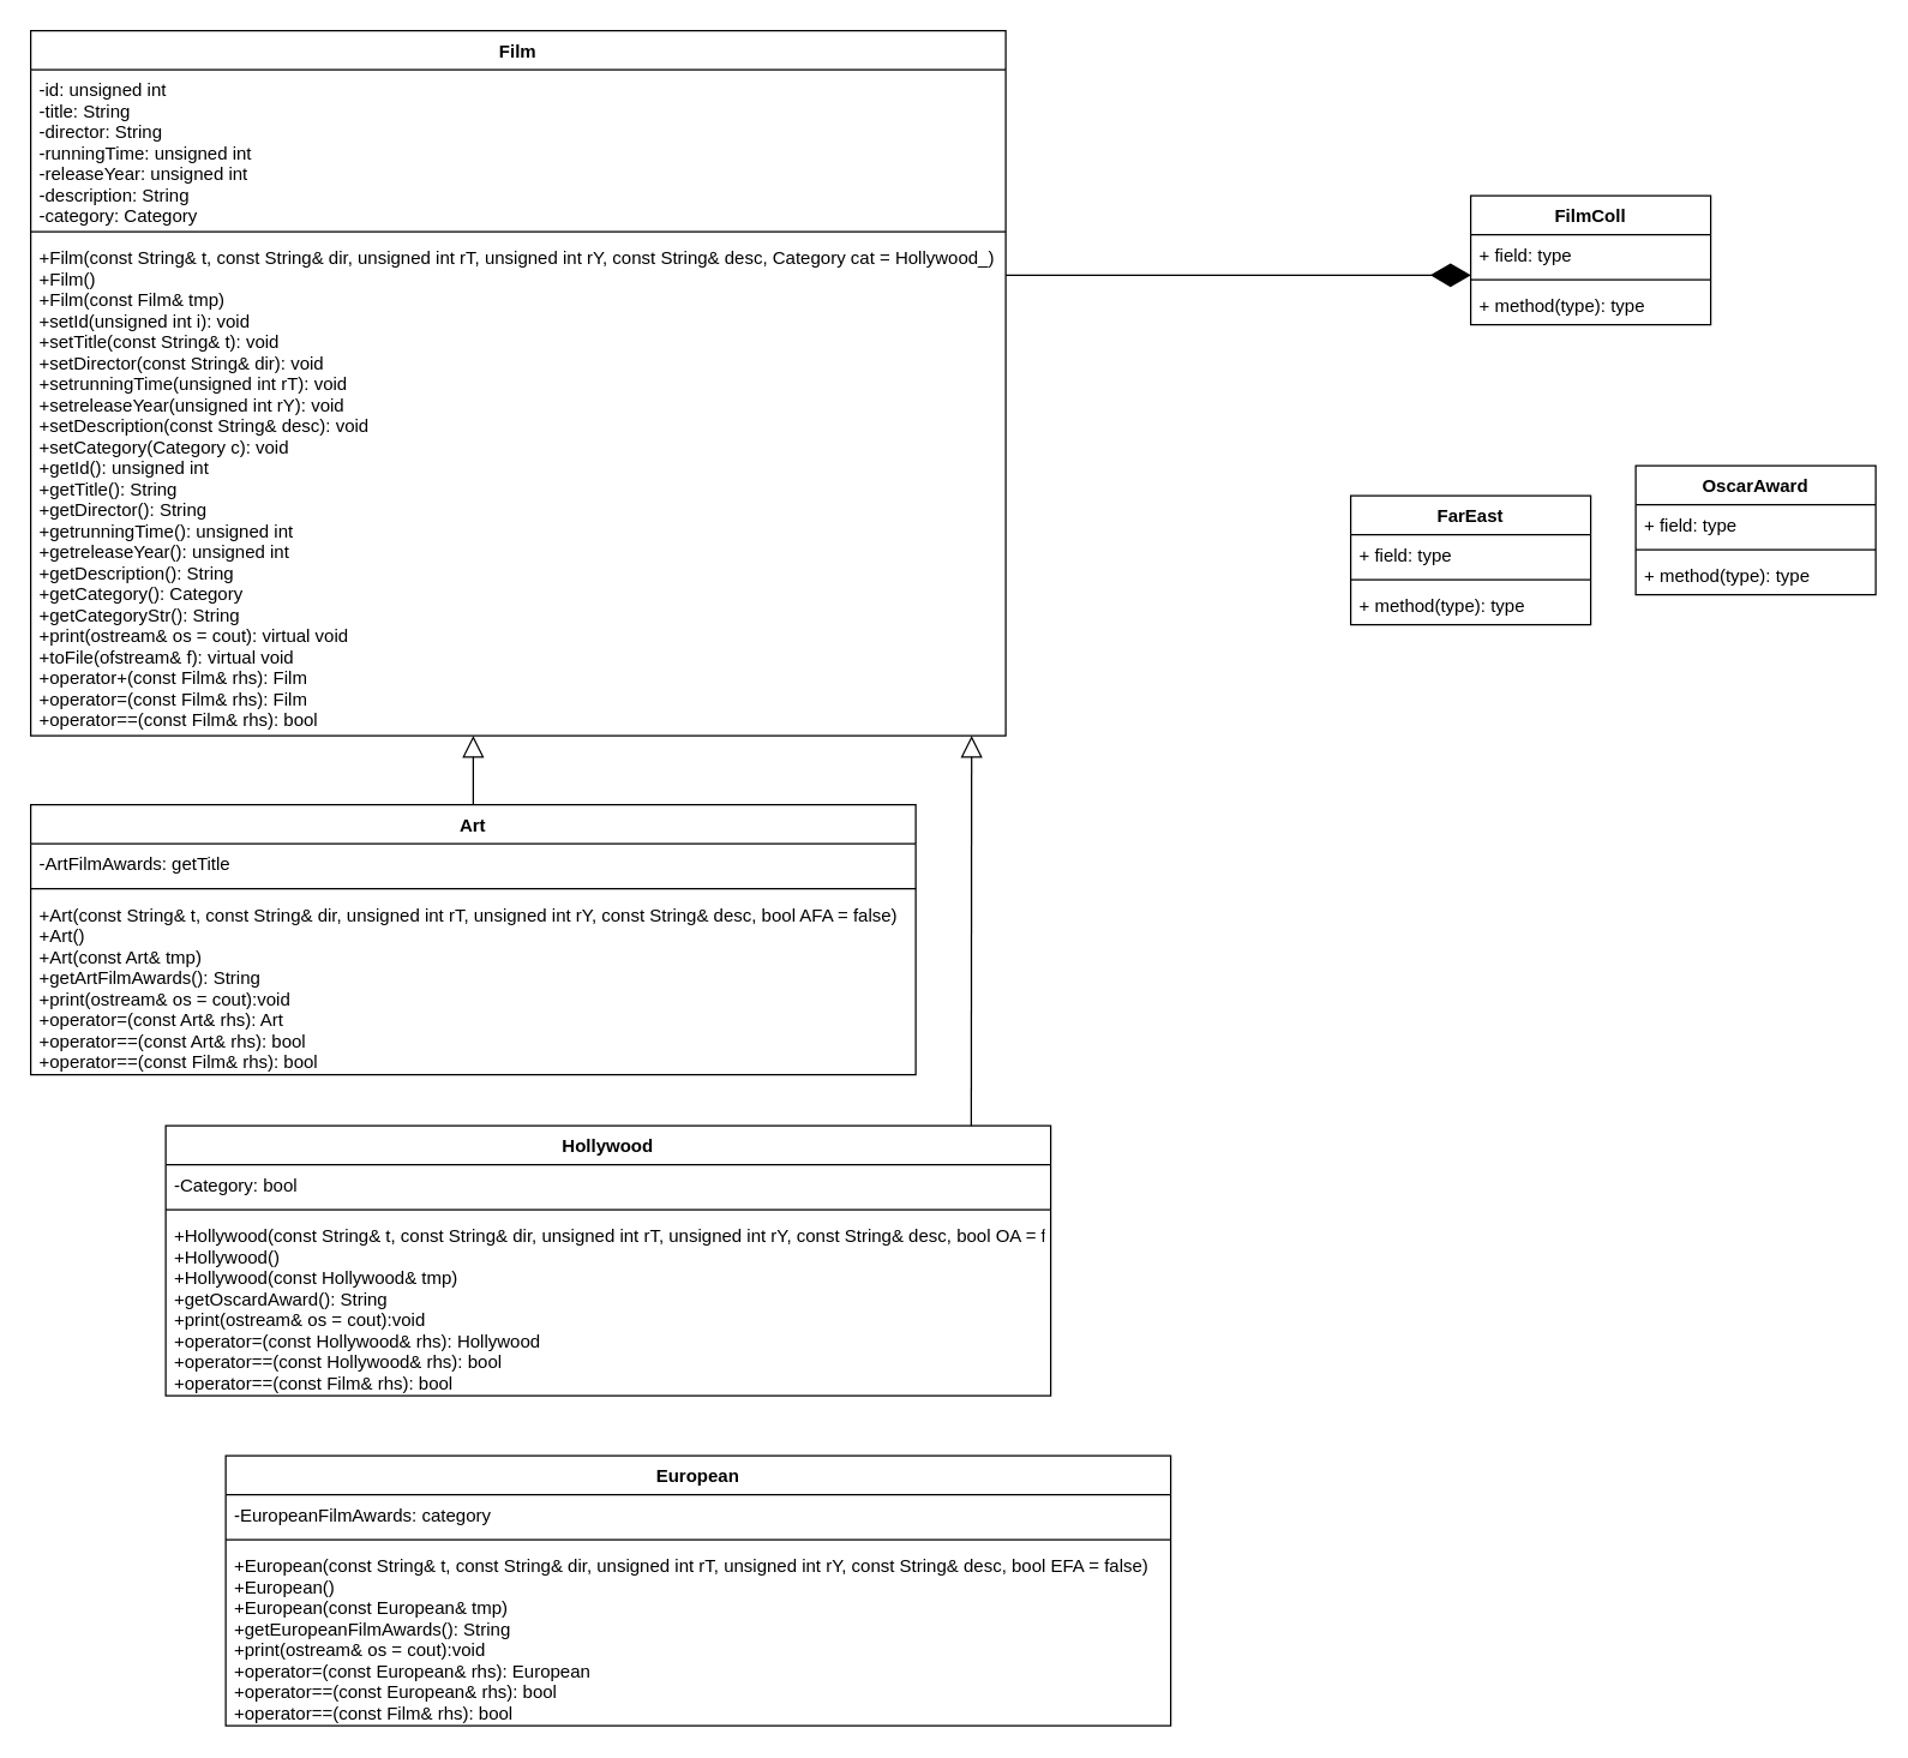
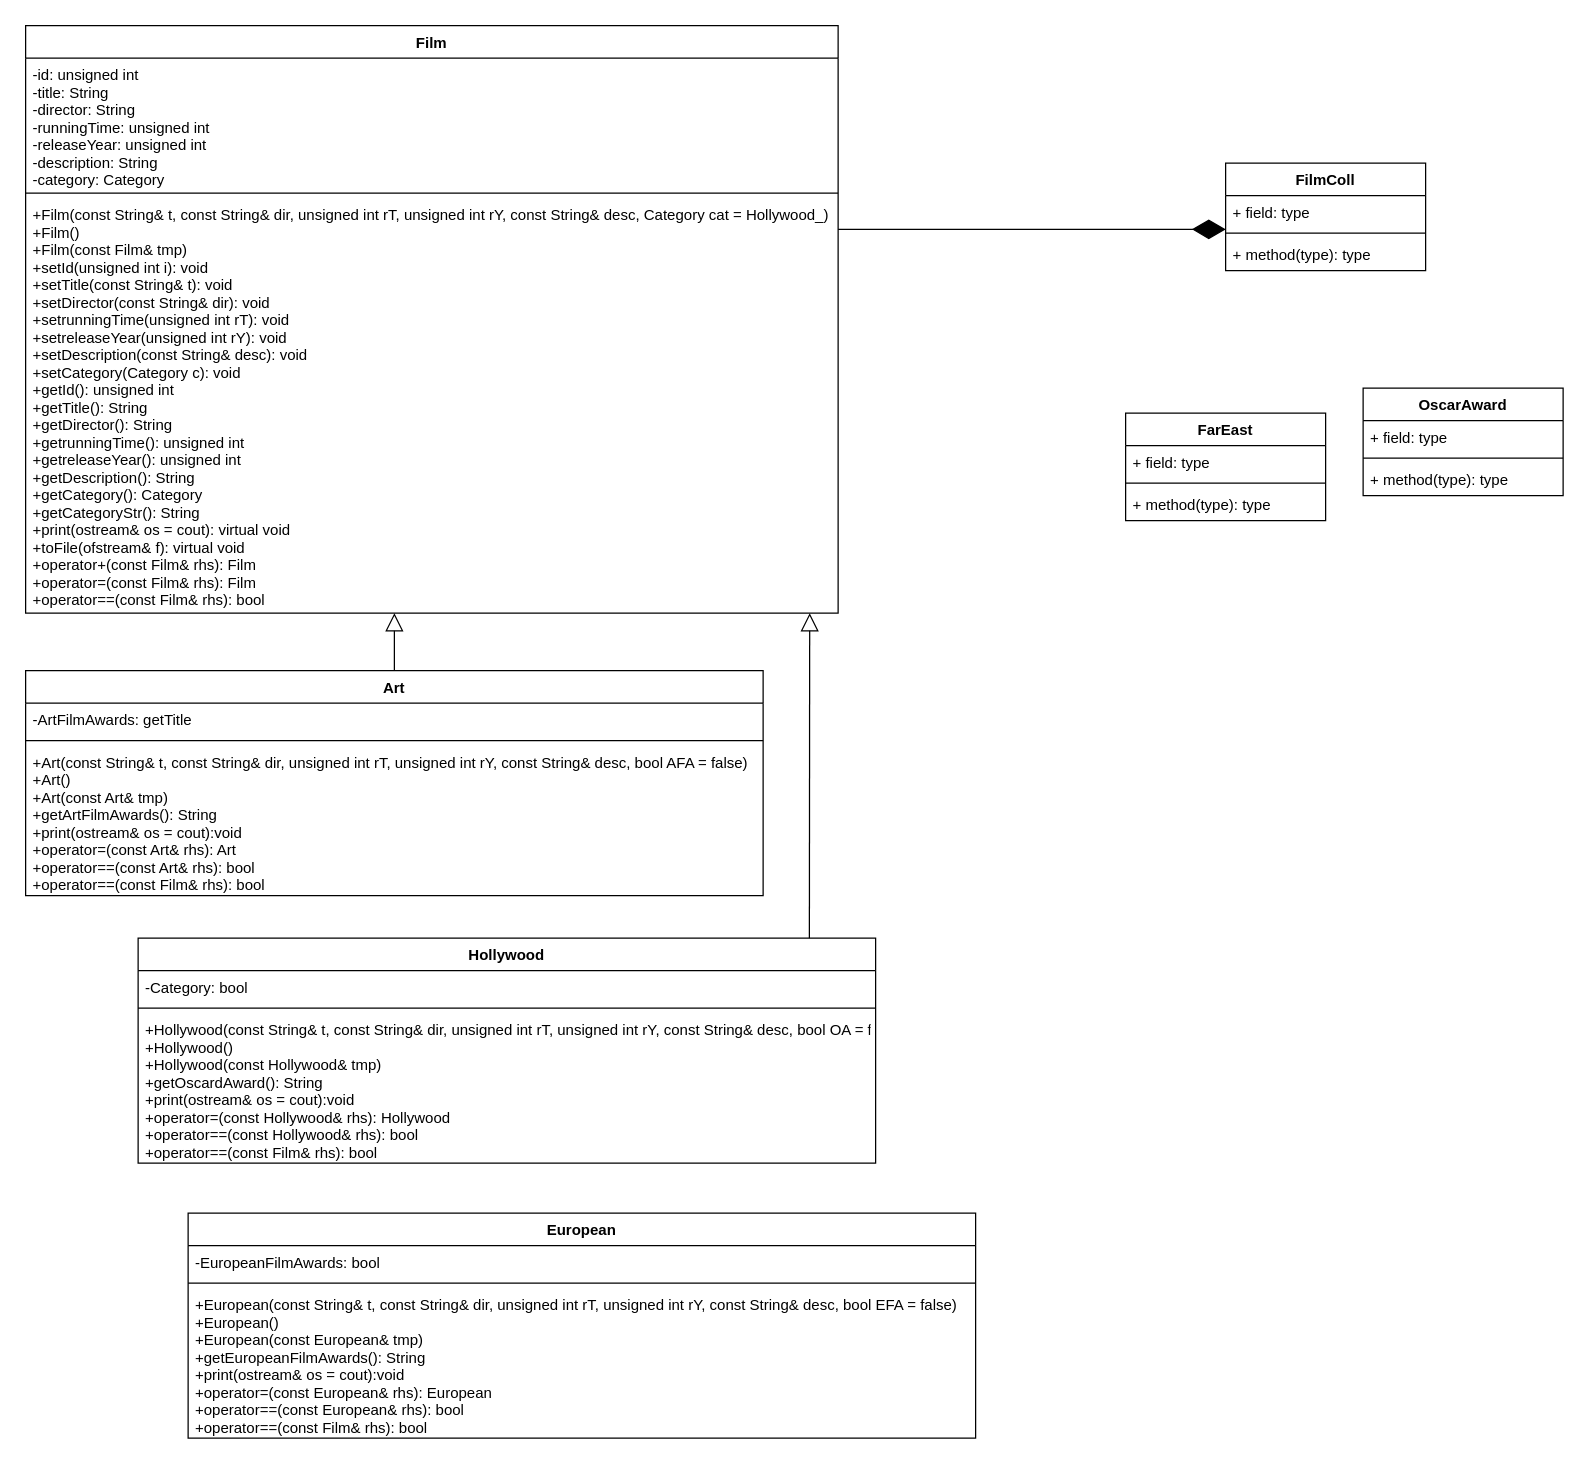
  <mxCell id="0" />
  <mxCell id="1" parent="0" />
  <mxCell id="2" value="Film&#10;" style="swimlane;fontStyle=1;align=center;verticalAlign=top;childLayout=stackLayout;horizontal=1;startSize=26;horizontalStack=0;resizeParent=1;resizeParentMax=0;resizeLast=0;collapsible=1;marginBottom=0;" vertex="1" parent="1"><mxGeometry x="20" y="20" width="650" height="470" as="geometry" /></mxCell>
  <mxCell id="3" value="-id: unsigned int&#10;-title: String&#10;-director: String&#10;-runningTime: unsigned int&#10;-releaseYear: unsigned int&#10;-description: String&#10;-category: Category" style="text;strokeColor=none;fillColor=none;align=left;verticalAlign=top;spacingLeft=4;spacingRight=4;overflow=hidden;rotatable=0;points=[[0,0.5],[1,0.5]];portConstraint=eastwest;" vertex="1" parent="2"><mxGeometry y="26" width="650" height="104" as="geometry" /></mxCell>
  <mxCell id="4" value="" style="line;strokeWidth=1;fillColor=none;align=left;verticalAlign=middle;spacingTop=-1;spacingLeft=3;spacingRight=3;rotatable=0;labelPosition=right;points=[];portConstraint=eastwest;" vertex="1" parent="2"><mxGeometry y="130" width="650" height="8" as="geometry" /></mxCell>
  <mxCell id="5" value="+Film(const String&amp; t, const String&amp; dir, unsigned int rT, unsigned int rY, const String&amp; desc, Category cat = Hollywood_)&#10;+Film()&#10;+Film(const Film&amp; tmp)&#10;+setId(unsigned int i): void&#10;+setTitle(const String&amp; t): void&#10;+setDirector(const String&amp; dir): void&#10;+setrunningTime(unsigned int rT): void&#10;+setreleaseYear(unsigned int rY): void&#10;+setDescription(const String&amp; desc): void&#10;+setCategory(Category c): void&#10;+getId(): unsigned int&#10;+getTitle(): String&#10;+getDirector(): String&#10;+getrunningTime(): unsigned int&#10;+getreleaseYear(): unsigned int&#10;+getDescription(): String&#10;+getCategory(): Category&#10;+getCategoryStr(): String&#10;+print(ostream&amp; os = cout): virtual void&#10;+toFile(ofstream&amp; f): virtual void&#10;+operator+(const Film&amp; rhs): Film&#10;+operator=(const Film&amp; rhs): Film&#10;+operator==(const Film&amp; rhs): bool&#10;&#10;" style="text;strokeColor=none;fillColor=none;align=left;verticalAlign=top;spacingLeft=4;spacingRight=4;overflow=hidden;rotatable=0;points=[[0,0.5],[1,0.5]];portConstraint=eastwest;" vertex="1" parent="2"><mxGeometry y="138" width="650" height="332" as="geometry" /></mxCell>
  <mxCell id="6" value="Art&#10;" style="swimlane;fontStyle=1;align=center;verticalAlign=top;childLayout=stackLayout;horizontal=1;startSize=26;horizontalStack=0;resizeParent=1;resizeParentMax=0;resizeLast=0;collapsible=1;marginBottom=0;" vertex="1" parent="1"><mxGeometry x="20" y="536" width="590" height="180" as="geometry" /></mxCell>
  <mxCell id="7" value="-ArtFilmAwards: getTitle" style="text;strokeColor=none;fillColor=none;align=left;verticalAlign=top;spacingLeft=4;spacingRight=4;overflow=hidden;rotatable=0;points=[[0,0.5],[1,0.5]];portConstraint=eastwest;" vertex="1" parent="6"><mxGeometry y="26" width="590" height="26" as="geometry" /></mxCell>
  <mxCell id="8" value="" style="line;strokeWidth=1;fillColor=none;align=left;verticalAlign=middle;spacingTop=-1;spacingLeft=3;spacingRight=3;rotatable=0;labelPosition=right;points=[];portConstraint=eastwest;" vertex="1" parent="6"><mxGeometry y="52" width="590" height="8" as="geometry" /></mxCell>
  <mxCell id="9" value="+Art(const String&amp; t, const String&amp; dir, unsigned int rT, unsigned int rY, const String&amp; desc, bool AFA = false)&#10;+Art()&#10;+Art(const Art&amp; tmp)&#10;+getArtFilmAwards(): String&#10;+print(ostream&amp; os = cout):void&#10;+operator=(const Art&amp; rhs): Art&#10;+operator==(const Art&amp; rhs): bool&#10;+operator==(const Film&amp; rhs): bool" style="text;strokeColor=none;fillColor=none;align=left;verticalAlign=top;spacingLeft=4;spacingRight=4;overflow=hidden;rotatable=0;points=[[0,0.5],[1,0.5]];portConstraint=eastwest;" vertex="1" parent="6"><mxGeometry y="60" width="590" height="120" as="geometry" /></mxCell>
  <mxCell id="10" value="Hollywood&#10;" style="swimlane;fontStyle=1;align=center;verticalAlign=top;childLayout=stackLayout;horizontal=1;startSize=26;horizontalStack=0;resizeParent=1;resizeParentMax=0;resizeLast=0;collapsible=1;marginBottom=0;" vertex="1" parent="1"><mxGeometry x="110" y="750" width="590" height="180" as="geometry" /></mxCell>
  <mxCell id="11" value="-Category: bool" style="text;strokeColor=none;fillColor=none;align=left;verticalAlign=top;spacingLeft=4;spacingRight=4;overflow=hidden;rotatable=0;points=[[0,0.5],[1,0.5]];portConstraint=eastwest;" vertex="1" parent="10"><mxGeometry y="26" width="590" height="26" as="geometry" /></mxCell>
  <mxCell id="12" value="" style="line;strokeWidth=1;fillColor=none;align=left;verticalAlign=middle;spacingTop=-1;spacingLeft=3;spacingRight=3;rotatable=0;labelPosition=right;points=[];portConstraint=eastwest;" vertex="1" parent="10"><mxGeometry y="52" width="590" height="8" as="geometry" /></mxCell>
  <mxCell id="13" value="+Hollywood(const String&amp; t, const String&amp; dir, unsigned int rT, unsigned int rY, const String&amp; desc, bool OA = false)&#10;+Hollywood()&#10;+Hollywood(const Hollywood&amp; tmp)&#10;+getOscardAward(): String&#10;+print(ostream&amp; os = cout):void&#10;+operator=(const Hollywood&amp; rhs): Hollywood&#10;+operator==(const Hollywood&amp; rhs): bool&#10;+operator==(const Film&amp; rhs): bool" style="text;strokeColor=none;fillColor=none;align=left;verticalAlign=top;spacingLeft=4;spacingRight=4;overflow=hidden;rotatable=0;points=[[0,0.5],[1,0.5]];portConstraint=eastwest;" vertex="1" parent="10"><mxGeometry y="60" width="590" height="120" as="geometry" /></mxCell>
  <mxCell id="14" value="European" style="swimlane;fontStyle=1;align=center;verticalAlign=top;childLayout=stackLayout;horizontal=1;startSize=26;horizontalStack=0;resizeParent=1;resizeParentMax=0;resizeLast=0;collapsible=1;marginBottom=0;" vertex="1" parent="1"><mxGeometry x="150" y="970" width="630" height="180" as="geometry" /></mxCell>
- <mxCell id="15" value="-EuropeanFilmAwards: category" style="text;strokeColor=none;fillColor=none;align=left;verticalAlign=top;spacingLeft=4;spacingRight=4;overflow=hidden;rotatable=0;points=[[0,0.5],[1,0.5]];portConstraint=eastwest;" vertex="1" parent="14"><mxGeometry y="26" width="630" height="26" as="geometry" /></mxCell>
+ <mxCell id="15" value="-EuropeanFilmAwards: bool" style="text;strokeColor=none;fillColor=none;align=left;verticalAlign=top;spacingLeft=4;spacingRight=4;overflow=hidden;rotatable=0;points=[[0,0.5],[1,0.5]];portConstraint=eastwest;" vertex="1" parent="14"><mxGeometry y="26" width="630" height="26" as="geometry" /></mxCell>
  <mxCell id="16" value="" style="line;strokeWidth=1;fillColor=none;align=left;verticalAlign=middle;spacingTop=-1;spacingLeft=3;spacingRight=3;rotatable=0;labelPosition=right;points=[];portConstraint=eastwest;" vertex="1" parent="14"><mxGeometry y="52" width="630" height="8" as="geometry" /></mxCell>
  <mxCell id="17" value="+European(const String&amp; t, const String&amp; dir, unsigned int rT, unsigned int rY, const String&amp; desc, bool EFA = false)&#10;+European()&#10;+European(const European&amp; tmp)&#10;+getEuropeanFilmAwards(): String&#10;+print(ostream&amp; os = cout):void&#10;+operator=(const European&amp; rhs): European&#10;+operator==(const European&amp; rhs): bool&#10;+operator==(const Film&amp; rhs): bool" style="text;strokeColor=none;fillColor=none;align=left;verticalAlign=top;spacingLeft=4;spacingRight=4;overflow=hidden;rotatable=0;points=[[0,0.5],[1,0.5]];portConstraint=eastwest;" vertex="1" parent="14"><mxGeometry y="60" width="630" height="120" as="geometry" /></mxCell>
  <mxCell id="18" value="FarEast" style="swimlane;fontStyle=1;align=center;verticalAlign=top;childLayout=stackLayout;horizontal=1;startSize=26;horizontalStack=0;resizeParent=1;resizeParentMax=0;resizeLast=0;collapsible=1;marginBottom=0;" vertex="1" parent="1"><mxGeometry x="900" y="330" width="160" height="86" as="geometry" /></mxCell>
  <mxCell id="19" value="+ field: type" style="text;strokeColor=none;fillColor=none;align=left;verticalAlign=top;spacingLeft=4;spacingRight=4;overflow=hidden;rotatable=0;points=[[0,0.5],[1,0.5]];portConstraint=eastwest;" vertex="1" parent="18"><mxGeometry y="26" width="160" height="26" as="geometry" /></mxCell>
  <mxCell id="20" value="" style="line;strokeWidth=1;fillColor=none;align=left;verticalAlign=middle;spacingTop=-1;spacingLeft=3;spacingRight=3;rotatable=0;labelPosition=right;points=[];portConstraint=eastwest;" vertex="1" parent="18"><mxGeometry y="52" width="160" height="8" as="geometry" /></mxCell>
  <mxCell id="21" value="+ method(type): type" style="text;strokeColor=none;fillColor=none;align=left;verticalAlign=top;spacingLeft=4;spacingRight=4;overflow=hidden;rotatable=0;points=[[0,0.5],[1,0.5]];portConstraint=eastwest;" vertex="1" parent="18"><mxGeometry y="60" width="160" height="26" as="geometry" /></mxCell>
  <mxCell id="22" value="OscarAward&#10;" style="swimlane;fontStyle=1;align=center;verticalAlign=top;childLayout=stackLayout;horizontal=1;startSize=26;horizontalStack=0;resizeParent=1;resizeParentMax=0;resizeLast=0;collapsible=1;marginBottom=0;" vertex="1" parent="1"><mxGeometry x="1090" y="310" width="160" height="86" as="geometry" /></mxCell>
  <mxCell id="23" value="+ field: type" style="text;strokeColor=none;fillColor=none;align=left;verticalAlign=top;spacingLeft=4;spacingRight=4;overflow=hidden;rotatable=0;points=[[0,0.5],[1,0.5]];portConstraint=eastwest;" vertex="1" parent="22"><mxGeometry y="26" width="160" height="26" as="geometry" /></mxCell>
  <mxCell id="24" value="" style="line;strokeWidth=1;fillColor=none;align=left;verticalAlign=middle;spacingTop=-1;spacingLeft=3;spacingRight=3;rotatable=0;labelPosition=right;points=[];portConstraint=eastwest;" vertex="1" parent="22"><mxGeometry y="52" width="160" height="8" as="geometry" /></mxCell>
  <mxCell id="25" value="+ method(type): type" style="text;strokeColor=none;fillColor=none;align=left;verticalAlign=top;spacingLeft=4;spacingRight=4;overflow=hidden;rotatable=0;points=[[0,0.5],[1,0.5]];portConstraint=eastwest;" vertex="1" parent="22"><mxGeometry y="60" width="160" height="26" as="geometry" /></mxCell>
  <mxCell id="26" value="FilmColl&#10;" style="swimlane;fontStyle=1;align=center;verticalAlign=top;childLayout=stackLayout;horizontal=1;startSize=26;horizontalStack=0;resizeParent=1;resizeParentMax=0;resizeLast=0;collapsible=1;marginBottom=0;" vertex="1" parent="1"><mxGeometry x="980" y="130" width="160" height="86" as="geometry" /></mxCell>
  <mxCell id="27" value="+ field: type" style="text;strokeColor=none;fillColor=none;align=left;verticalAlign=top;spacingLeft=4;spacingRight=4;overflow=hidden;rotatable=0;points=[[0,0.5],[1,0.5]];portConstraint=eastwest;" vertex="1" parent="26"><mxGeometry y="26" width="160" height="26" as="geometry" /></mxCell>
  <mxCell id="28" value="" style="line;strokeWidth=1;fillColor=none;align=left;verticalAlign=middle;spacingTop=-1;spacingLeft=3;spacingRight=3;rotatable=0;labelPosition=right;points=[];portConstraint=eastwest;" vertex="1" parent="26"><mxGeometry y="52" width="160" height="8" as="geometry" /></mxCell>
  <mxCell id="29" value="+ method(type): type" style="text;strokeColor=none;fillColor=none;align=left;verticalAlign=top;spacingLeft=4;spacingRight=4;overflow=hidden;rotatable=0;points=[[0,0.5],[1,0.5]];portConstraint=eastwest;" vertex="1" parent="26"><mxGeometry y="60" width="160" height="26" as="geometry" /></mxCell>
  <mxCell id="30" value="" style="endArrow=diamondThin;endFill=1;endSize=24;html=1;rounded=0;exitX=1;exitY=0.075;exitDx=0;exitDy=0;exitPerimeter=0;entryX=0;entryY=1.038;entryDx=0;entryDy=0;entryPerimeter=0;" edge="1" parent="1" source="5" target="27"><mxGeometry width="160" relative="1" as="geometry"><mxPoint x="780" y="70" as="sourcePoint" /><mxPoint x="940" y="70" as="targetPoint" /></mxGeometry></mxCell>
  <mxCell id="31" value="" style="endArrow=block;endFill=0;endSize=12;html=1;rounded=0;exitX=0.5;exitY=0;exitDx=0;exitDy=0;" edge="1" parent="1" source="6"><mxGeometry width="160" relative="1" as="geometry"><mxPoint x="470" y="370" as="sourcePoint" /><mxPoint x="315" y="490" as="targetPoint" /></mxGeometry></mxCell>
  <mxCell id="32" value="" style="endArrow=block;endFill=0;endSize=12;html=1;rounded=0;entryX=0.965;entryY=1;entryDx=0;entryDy=0;entryPerimeter=0;" edge="1" parent="1" target="5"><mxGeometry width="160" relative="1" as="geometry"><mxPoint x="647" y="750" as="sourcePoint" /><mxPoint x="600" y="690" as="targetPoint" /></mxGeometry></mxCell>
